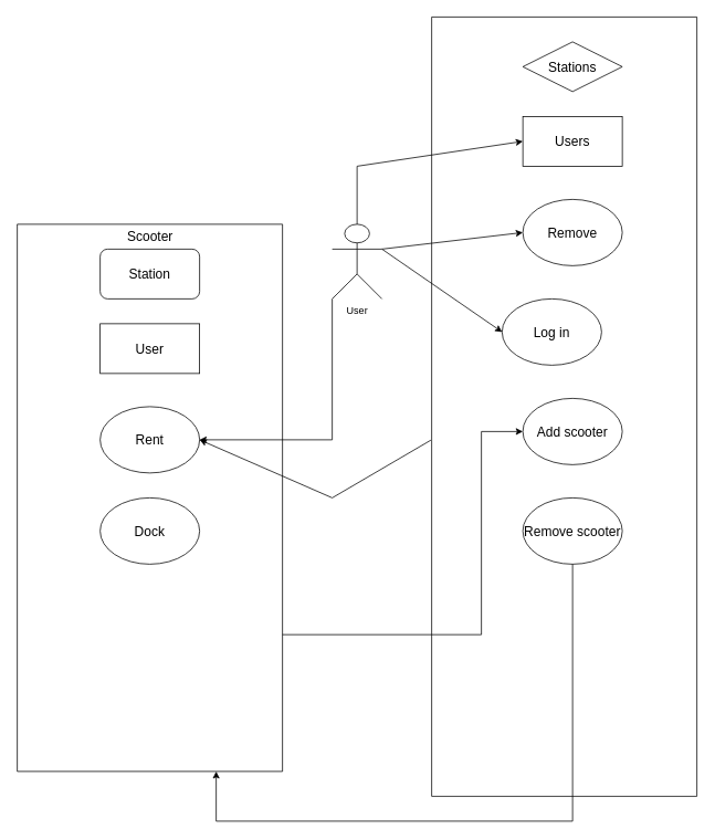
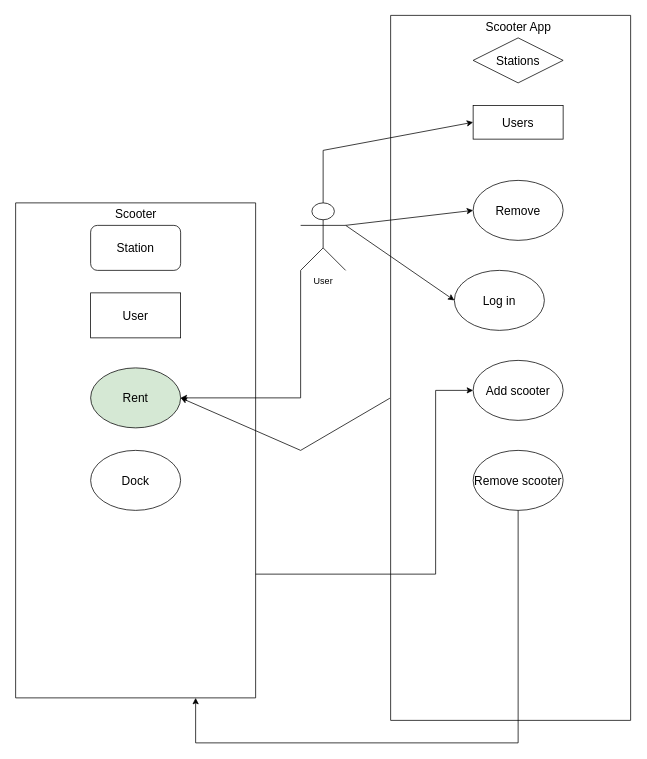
  <mxCell id="0" />
  <mxCell id="1" parent="0" />
  <mxCell id="2" style="edgeStyle=orthogonalEdgeStyle;rounded=0;orthogonalLoop=1;jettySize=auto;html=1;exitX=0;exitY=1;exitDx=0;exitDy=0;exitPerimeter=0;entryX=1;entryY=0.5;entryDx=0;entryDy=0;fontSize=16;" edge="1" parent="1" source="3" target="21"><mxGeometry relative="1" as="geometry" /></mxCell>
  <mxCell id="3" value="User" style="shape=umlActor;verticalLabelPosition=bottom;verticalAlign=top;html=1;outlineConnect=0;" vertex="1" parent="1"><mxGeometry x="400" y="270" width="60" height="90" as="geometry" /></mxCell>
  <mxCell id="4" value="" style="swimlane;startSize=0;" vertex="1" parent="1"><mxGeometry x="520" y="20" width="320" height="940" as="geometry"><mxRectangle x="230" y="210" width="50" height="40" as="alternateBounds" /></mxGeometry></mxCell>
  <mxCell id="5" value="Stations" style="rhombus;whiteSpace=wrap;html=1;fontSize=16;" vertex="1" parent="4"><mxGeometry x="110" y="30" width="120" height="60" as="geometry" /></mxCell>
- <mxCell id="6" value="Users" style="rounded=0;whiteSpace=wrap;html=1;fontSize=16;" vertex="1" parent="4"><mxGeometry x="110" y="120" width="120" height="60" as="geometry" /></mxCell>
+ <mxCell id="6" value="Users" style="rounded=0;whiteSpace=wrap;html=1;fontSize=16;" vertex="1" parent="4"><mxGeometry x="110" y="120" width="120" height="45" as="geometry" /></mxCell>
  <mxCell id="7" value="Remove" style="ellipse;whiteSpace=wrap;html=1;fontSize=16;" vertex="1" parent="4"><mxGeometry x="110" y="220" width="120" height="80" as="geometry" /></mxCell>
  <mxCell id="8" value="Add scooter" style="ellipse;whiteSpace=wrap;html=1;fontSize=16;" vertex="1" parent="4"><mxGeometry x="110" y="460" width="120" height="80" as="geometry" /></mxCell>
  <mxCell id="9" value="Log in" style="ellipse;whiteSpace=wrap;html=1;fontSize=16;" vertex="1" parent="4"><mxGeometry x="85" y="340" width="120" height="80" as="geometry" /></mxCell>
  <mxCell id="10" value="Remove scooter" style="ellipse;whiteSpace=wrap;html=1;fontSize=16;" vertex="1" parent="4"><mxGeometry x="110" y="580" width="120" height="80" as="geometry" /></mxCell>
+ <mxCell id="11" value="Scooter App" style="text;html=1;align=center;verticalAlign=middle;resizable=0;points=[];autosize=1;strokeColor=none;fillColor=none;fontSize=16;" vertex="1" parent="1"><mxGeometry x="635" y="20" width="110" height="30" as="geometry" /></mxCell>
  <mxCell id="12" value="" style="endArrow=none;html=1;rounded=0;fontSize=16;" edge="1" parent="1" source="3"><mxGeometry width="50" height="50" relative="1" as="geometry"><mxPoint x="670" y="400" as="sourcePoint" /><mxPoint x="430" y="200" as="targetPoint" /></mxGeometry></mxCell>
  <mxCell id="13" value="" style="endArrow=classic;html=1;rounded=0;fontSize=16;entryX=0;entryY=0.5;entryDx=0;entryDy=0;" edge="1" parent="1" target="6"><mxGeometry width="50" height="50" relative="1" as="geometry"><mxPoint x="430" y="200" as="sourcePoint" /><mxPoint x="720" y="350" as="targetPoint" /></mxGeometry></mxCell>
  <mxCell id="14" value="" style="endArrow=classic;html=1;rounded=0;fontSize=16;exitX=1;exitY=0.333;exitDx=0;exitDy=0;exitPerimeter=0;entryX=0;entryY=0.5;entryDx=0;entryDy=0;" edge="1" parent="1" source="3" target="7"><mxGeometry width="50" height="50" relative="1" as="geometry"><mxPoint x="670" y="450" as="sourcePoint" /><mxPoint x="720" y="400" as="targetPoint" /></mxGeometry></mxCell>
  <mxCell id="15" value="" style="endArrow=classic;html=1;rounded=0;fontSize=16;exitX=1;exitY=0.333;exitDx=0;exitDy=0;exitPerimeter=0;entryX=0;entryY=0.5;entryDx=0;entryDy=0;" edge="1" parent="1" source="3" target="9"><mxGeometry width="50" height="50" relative="1" as="geometry"><mxPoint x="470" y="360" as="sourcePoint" /><mxPoint x="630" y="290" as="targetPoint" /></mxGeometry></mxCell>
  <mxCell id="16" style="edgeStyle=orthogonalEdgeStyle;rounded=0;orthogonalLoop=1;jettySize=auto;html=1;exitX=1;exitY=0.75;exitDx=0;exitDy=0;entryX=0;entryY=0.5;entryDx=0;entryDy=0;fontSize=16;" edge="1" parent="1" source="17" target="8"><mxGeometry relative="1" as="geometry"><Array as="points"><mxPoint x="580" y="765" /><mxPoint x="580" y="520" /></Array></mxGeometry></mxCell>
  <mxCell id="17" value="" style="swimlane;startSize=0;fontSize=16;" vertex="1" parent="1"><mxGeometry x="20" y="270" width="320" height="660" as="geometry" /></mxCell>
  <mxCell id="18" value="Scooter" style="text;html=1;align=center;verticalAlign=middle;resizable=0;points=[];autosize=1;strokeColor=none;fillColor=none;fontSize=16;" vertex="1" parent="17"><mxGeometry x="120" width="80" height="30" as="geometry" /></mxCell>
  <mxCell id="19" value="Station" style="whiteSpace=wrap;html=1;fontSize=16;rounded=1;" vertex="1" parent="17"><mxGeometry x="100" y="30" width="120" height="60" as="geometry" /></mxCell>
  <mxCell id="20" value="User" style="rounded=0;whiteSpace=wrap;html=1;fontSize=16;" vertex="1" parent="17"><mxGeometry x="100" y="120" width="120" height="60" as="geometry" /></mxCell>
- <mxCell id="21" value="Rent" style="ellipse;whiteSpace=wrap;html=1;fontSize=16;" vertex="1" parent="17"><mxGeometry x="100" y="220" width="120" height="80" as="geometry" /></mxCell>
+ <mxCell id="21" value="Rent" style="ellipse;whiteSpace=wrap;html=1;fontSize=16;fillColor=#d5e8d4;" vertex="1" parent="17"><mxGeometry x="100" y="220" width="120" height="80" as="geometry" /></mxCell>
  <mxCell id="22" value="Dock" style="ellipse;whiteSpace=wrap;html=1;fontSize=16;" vertex="1" parent="17"><mxGeometry x="100" y="330" width="120" height="80" as="geometry" /></mxCell>
  <mxCell id="23" value="" style="endArrow=classic;html=1;rounded=0;fontSize=16;entryX=1;entryY=0.5;entryDx=0;entryDy=0;exitX=-0.003;exitY=0.543;exitDx=0;exitDy=0;exitPerimeter=0;" edge="1" parent="1" source="4" target="21"><mxGeometry width="50" height="50" relative="1" as="geometry"><mxPoint x="920" y="520" as="sourcePoint" /><mxPoint x="720" y="320" as="targetPoint" /><Array as="points"><mxPoint x="400" y="600" /></Array></mxGeometry></mxCell>
  <mxCell id="24" style="edgeStyle=orthogonalEdgeStyle;rounded=0;orthogonalLoop=1;jettySize=auto;html=1;exitX=0.5;exitY=1;exitDx=0;exitDy=0;entryX=0.75;entryY=1;entryDx=0;entryDy=0;fontSize=16;" edge="1" parent="1" source="10" target="17"><mxGeometry relative="1" as="geometry"><Array as="points"><mxPoint x="690" y="990" /><mxPoint x="260" y="990" /></Array></mxGeometry></mxCell>
